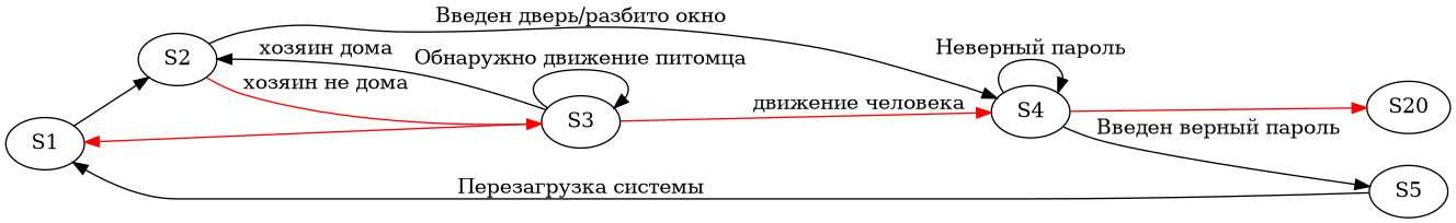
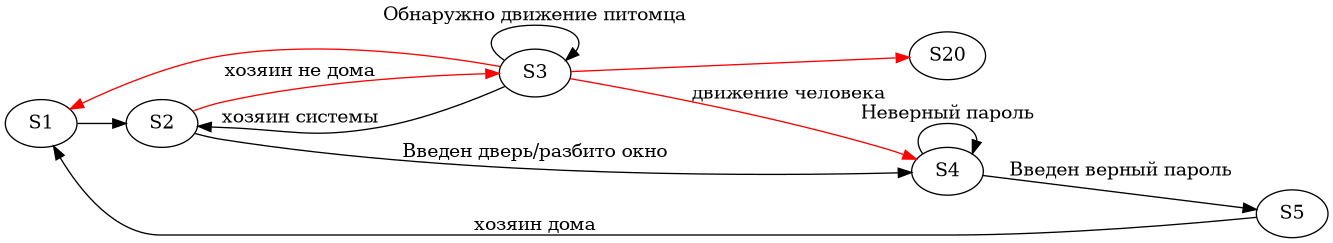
  digraph {
    rankdir=LR
    S1
    S2
    S3
    S4
    S20
    S5
    S1 -> S2
    S2 -> S3 [color=red label="хозяин не дома"]
    S2 -> S4 [label="Введен дверь/разбито окно"]
    S3 -> S1 [color=red]
-   S3 -> S2 [label="хозяин дома"]
+   S3 -> S2 [label="хозяин системы"]
    S3 -> S3 [label="Обнаружно движение питомца"]
    S3 -> S4 [color=red label="движение человека"]
-   S4 -> S20 [color=red]
+   S3 -> S20 [color=red]
    S4 -> S4 [label="Неверный пароль"]
    S4 -> S5 [label="Введен верный пароль"]
-   S5 -> S1 [label="Перезагрузка системы"]
+   S5 -> S1 [label="хозяин дома"]
  }
